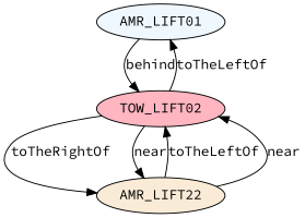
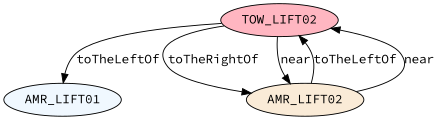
  digraph {
    fontname="Source Code Pro"
    node [fontname="Source Code Pro" style=filled]
    edge [color=black fontname="Source Code Pro" style=filled]
    n1 [fillcolor=aliceblue label=AMR_LIFT01]
    n2 [fillcolor=lightpink label=TOW_LIFT02]
-   n3 [fillcolor=antiquewhite label=AMR_LIFT22]
-   n1 -> n2 [label=behind]
+   n3 [fillcolor=antiquewhite label=AMR_LIFT02]
    n2 -> n1 [label=toTheLeftOf]
    n2 -> n3 [label=toTheRightOf]
    n2 -> n3 [label=near]
    n3 -> n2 [label=toTheLeftOf]
    n3 -> n2 [label=near]
  }
